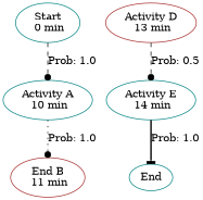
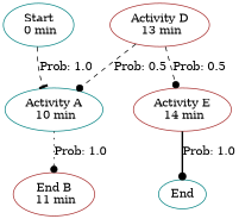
  digraph {
    node [color=teal]
    edge [arrowhead=dot style=dashed]
    n1 [label="Start\n 0 min"]
    n2 [label="Activity A\n 10 min"]
    n3 [color=brown label="End B\n 11 min"]
    n4 [color=brown label="Activity D\n 13 min"]
-   n5 [label="Activity E\n 14 min"]
+   n5 [color=brown label="Activity E\n 14 min"]
    End
-   n1 -> n2 [label="Prob: 1.0"]
+   n1 -> n2 [arrowhead=tee label="Prob: 1.0"]
    n2 -> n3 [label="Prob: 1.0" style=dotted]
+   n4 -> n2 [label="Prob: 0.5"]
    n4 -> n5 [label="Prob: 0.5"]
-   n5 -> End [arrowhead=tee label="Prob: 1.0" style=bold]
+   n5 -> End [label="Prob: 1.0" style=bold]
  }
